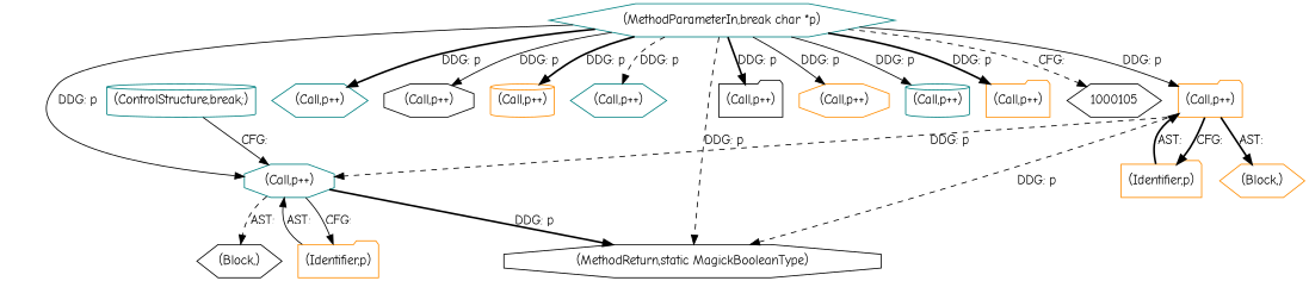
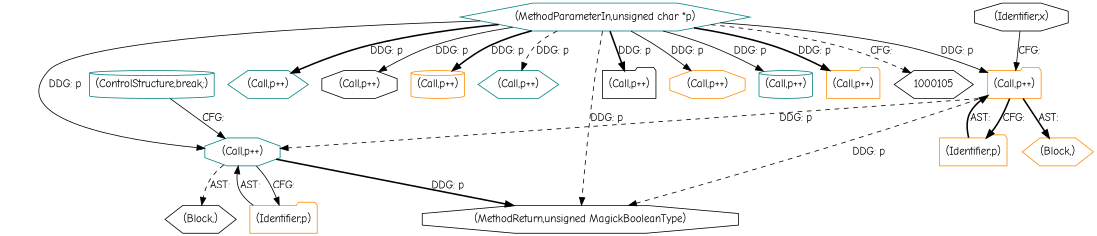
  digraph {
    fontname="Comic Neue"
    node [color=darkorange fontname="Comic Neue" shape=hexagon]
    edge [fontname="Comic Neue" style=solid]
    n1 [color=teal label="(Call,p++)" shape=octagon]
    n2 [label="(Identifier,p)" shape=folder]
-   n3 [color=black label="(MethodReturn,static MagickBooleanType)" shape=octagon]
+   n3 [color=black label="(MethodReturn,unsigned MagickBooleanType)" shape=octagon]
    n4 [color=black label="(Block,)"]
    n5 [label="(Call,p++)" shape=folder]
    n6 [label="(Block,)"]
    n7 [label="(Identifier,p)" shape=folder]
-   n8 [color=teal label="(MethodParameterIn,break char *p)"]
+   n8 [color=teal label="(MethodParameterIn,unsigned char *p)"]
    n9 [color=teal label="(Call,p++)"]
    n10 [color=black label="(Call,p++)" shape=octagon]
    n11 [label="(Call,p++)" shape=cylinder]
    n12 [color=teal label="(Call,p++)"]
    n13 [color=black label="(Call,p++)" shape=folder]
    n14 [label="(Call,p++)" shape=octagon]
    n15 [color=teal label="(Call,p++)" shape=cylinder]
    n16 [label="(Call,p++)" shape=folder]
    1000105 [color=black]
+   n18 [color=black label="(Identifier,x)" shape=octagon]
    n19 [color=teal label="(ControlStructure,break;)" shape=cylinder]
    n1 -> n2 [label="CFG: "]
    n1 -> n3 [label="DDG: p" style=bold]
    n1 -> n4 [label="AST: " style=dashed]
    n2 -> n1 [label="AST: "]
    n5 -> n1 [label="DDG: p" style=dashed]
    n5 -> n3 [label="DDG: p" style=dashed]
    n5 -> n6 [label="AST: " style=bold]
    n5 -> n7 [label="CFG: " style=bold]
    n7 -> n5 [label="AST: " style=bold]
    n8 -> n1 [label="DDG: p"]
    n8 -> n3 [label="DDG: p" style=dashed]
    n8 -> n5 [label="DDG: p"]
    n8 -> n9 [label="DDG: p" style=bold]
    n8 -> n10 [label="DDG: p"]
    n8 -> n11 [label="DDG: p" style=bold]
    n8 -> n12 [label="DDG: p" style=dashed]
    n8 -> n13 [label="DDG: p" style=bold]
    n8 -> n14 [label="DDG: p"]
    n8 -> n15 [label="DDG: p"]
    n8 -> n16 [label="DDG: p" style=bold]
    n8 -> 1000105 [label="CFG: " style=dashed]
+   n18 -> n5 [label="CFG: "]
    n19 -> n1 [label="CFG: "]
  }
